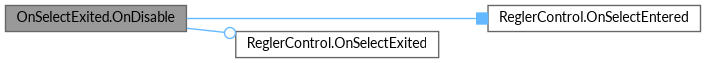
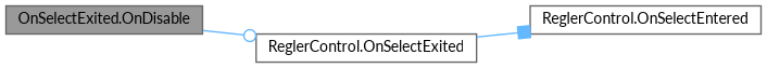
  digraph {
    fontname=Lato
    rankdir=LR
    node [color=grey40 fillcolor=white fontname=Lato fontsize=10 shape=box style=filled]
    edge [color=steelblue1 fontname=Lato fontsize=10 labelfontname=Helvetica labelfontsize=10 style=solid]
    n1 [color=gray40 fillcolor=grey60 fontcolor=black height=0.2 label="OnSelectExited.OnDisable" width=0.4]
    n2 [height=0.2 label="ReglerControl.OnSelectEntered" width=0.4]
    n3 [height=0.2 label="ReglerControl.OnSelectExited" width=0.4]
-   n1 -> n2 [arrowhead=box]
+   n3 -> n2 [arrowhead=box]
    n1 -> n3 [arrowhead=odot]
  }
